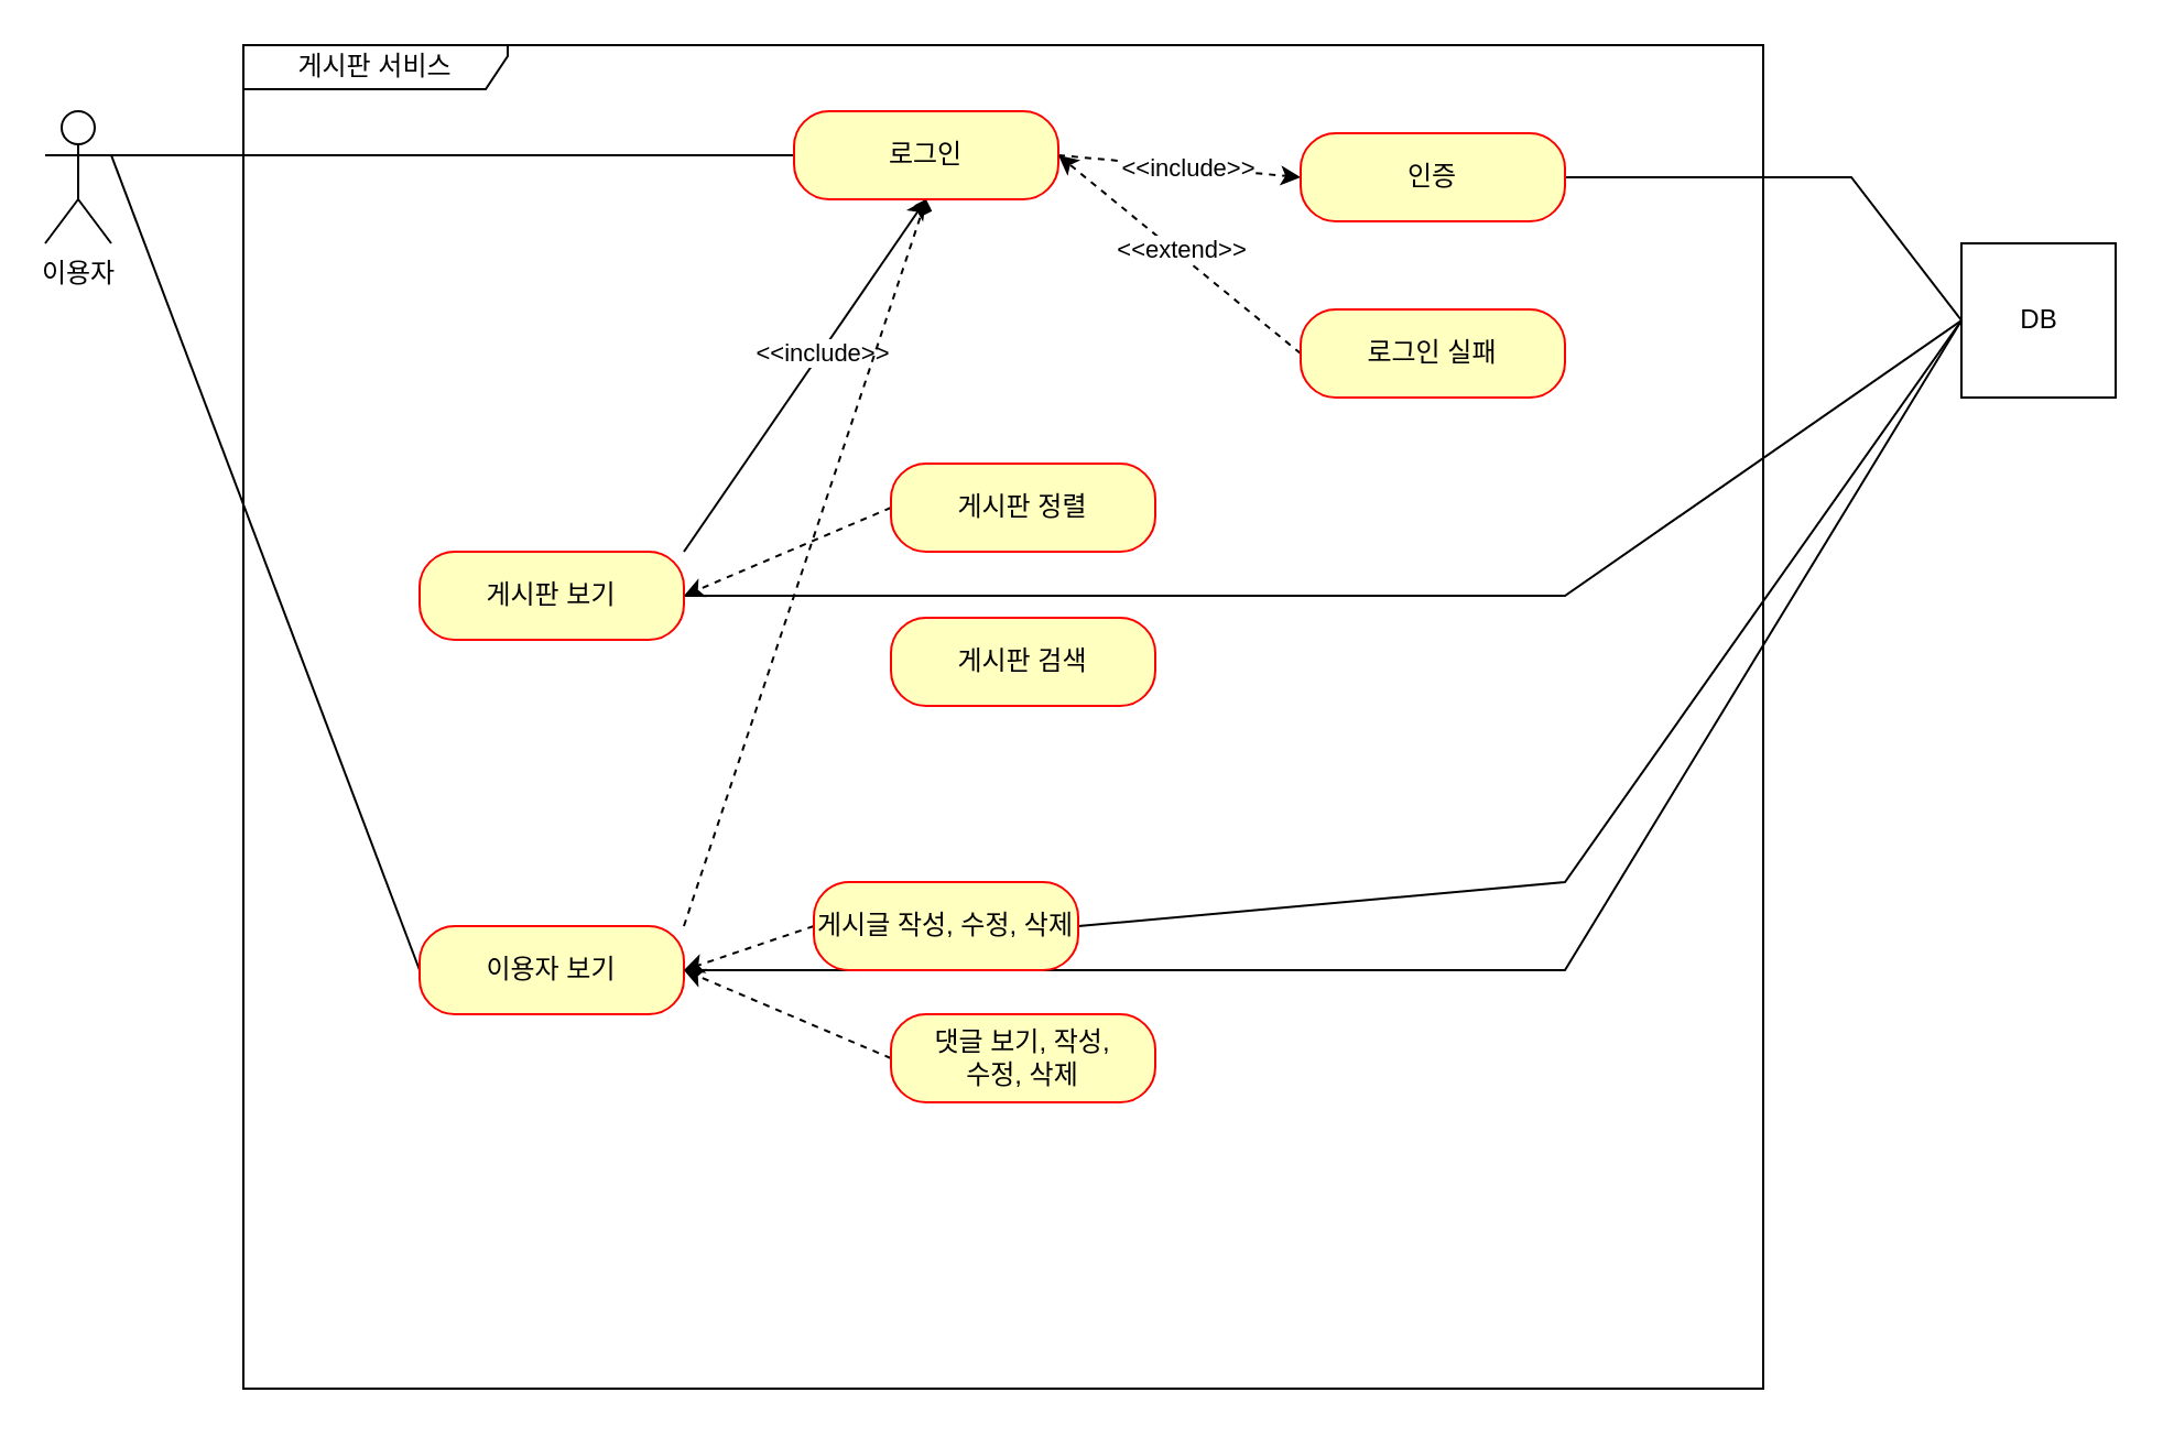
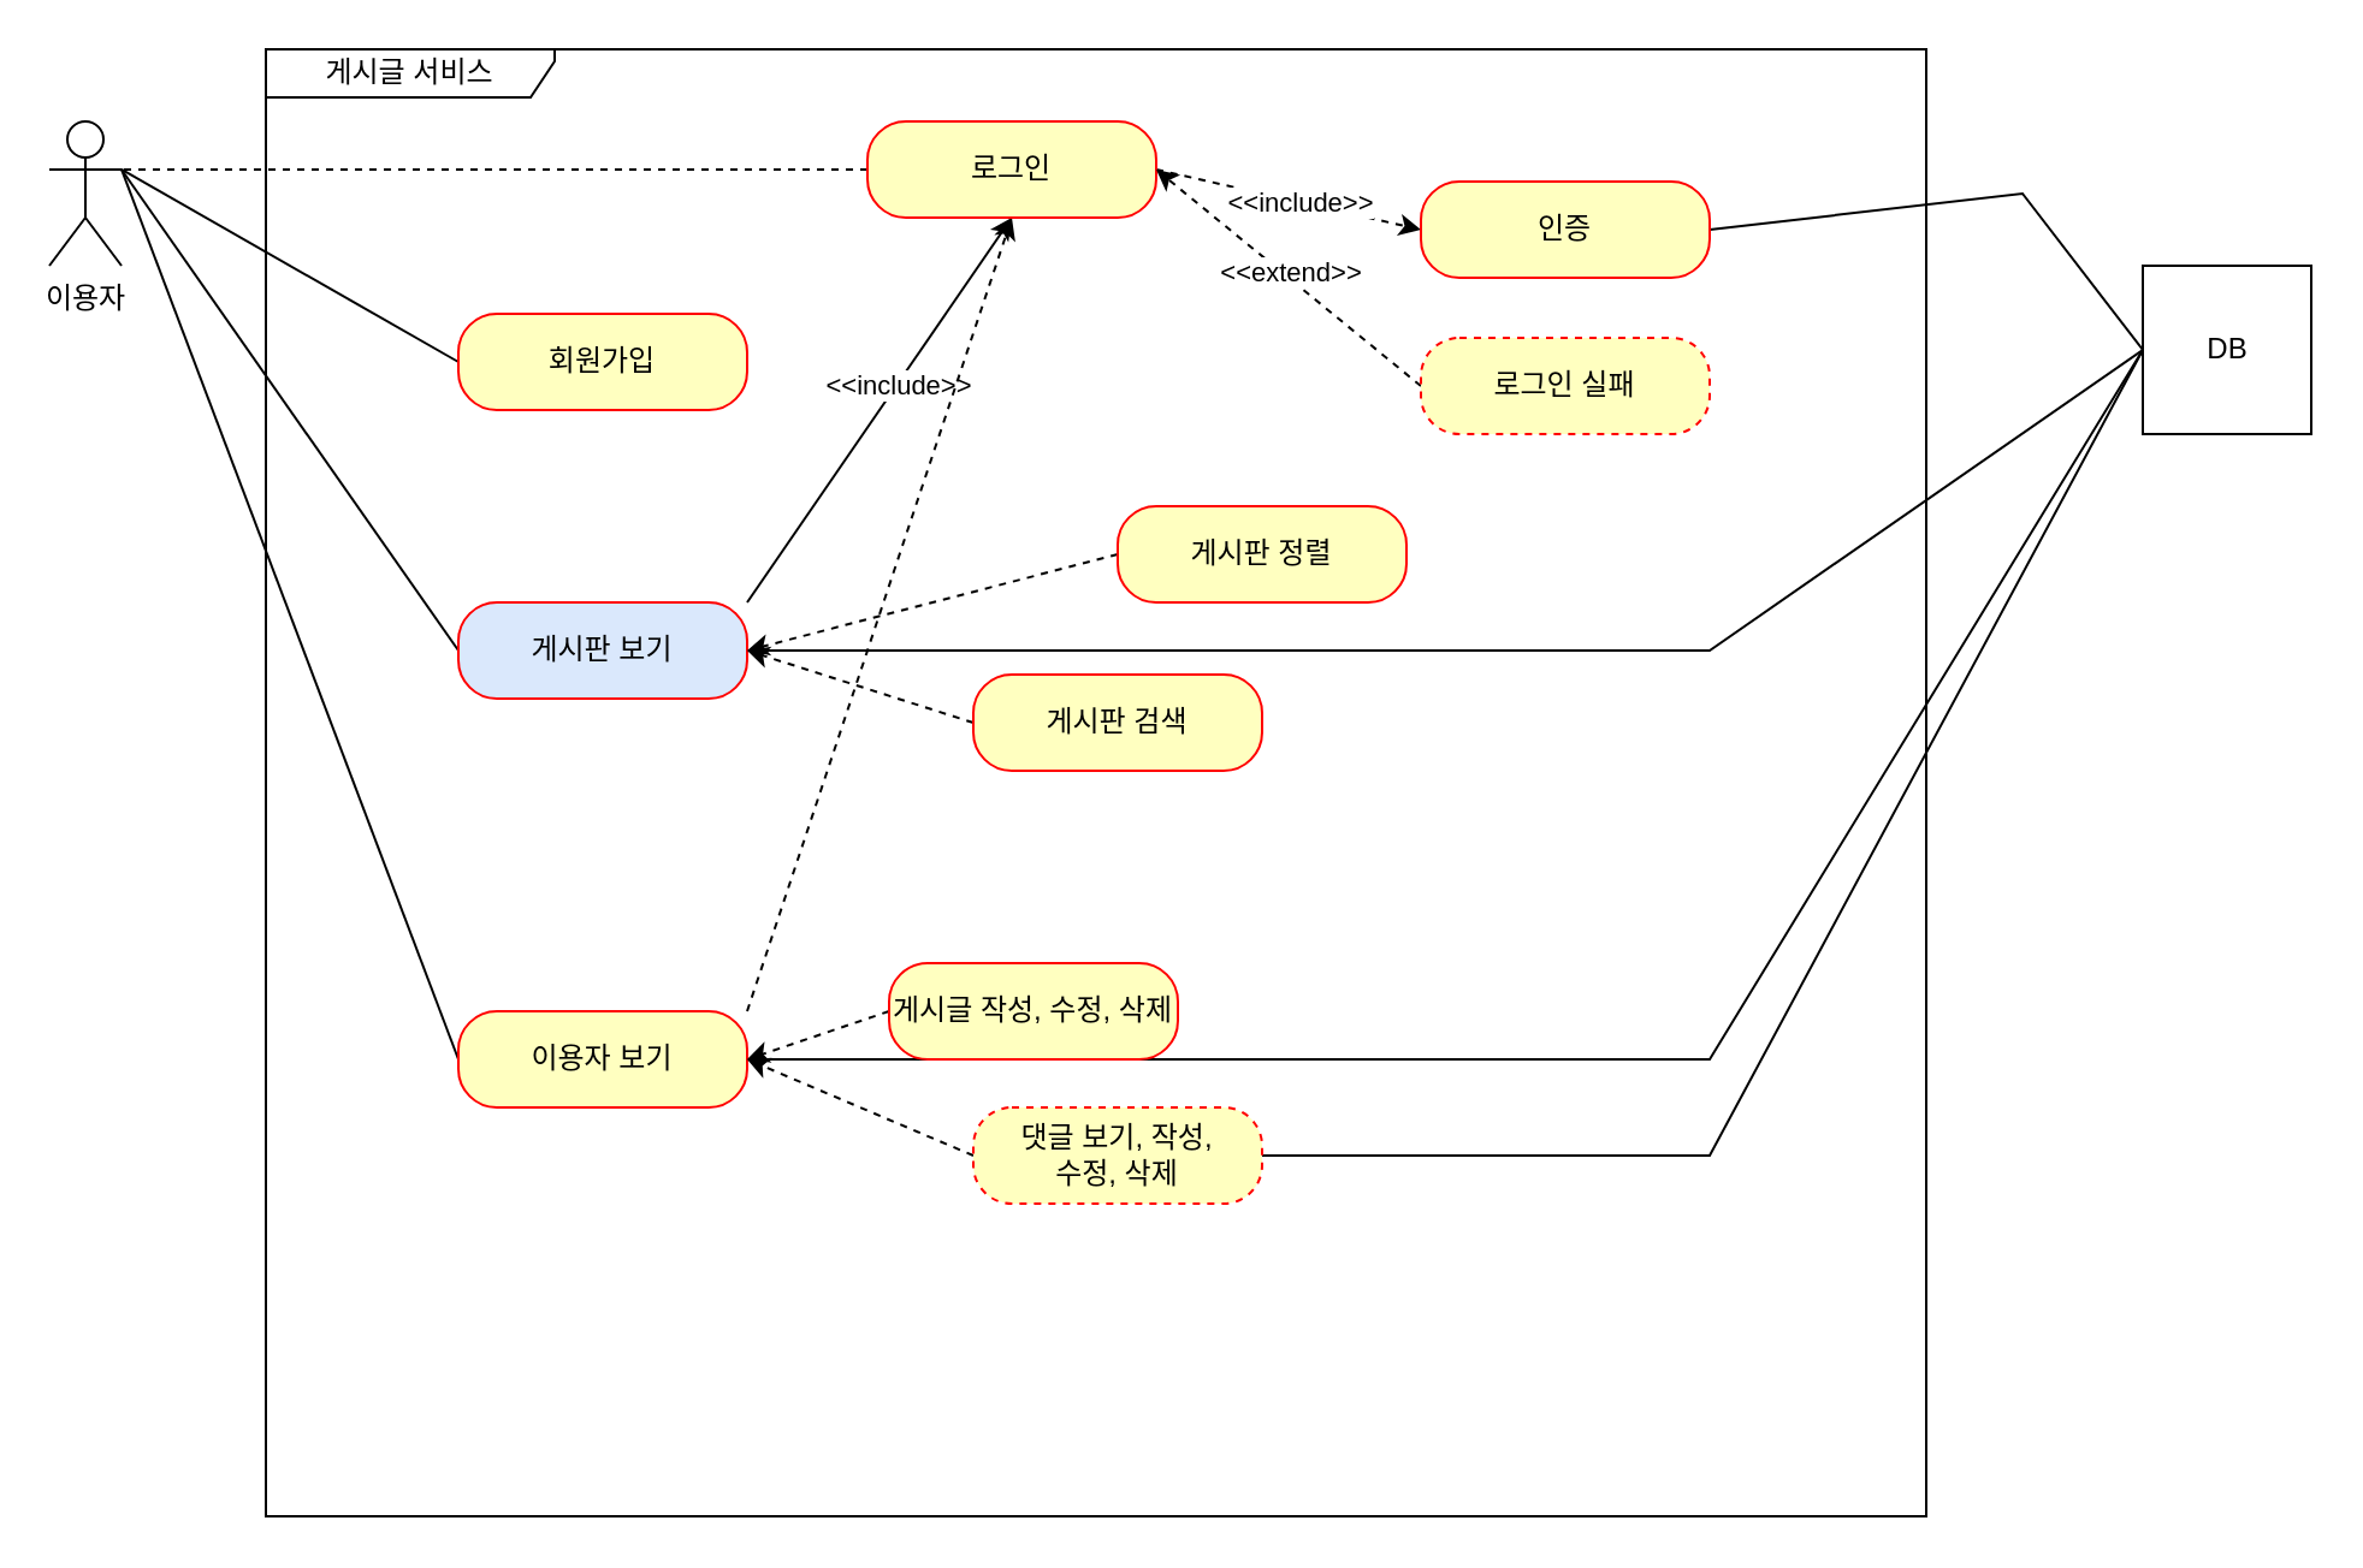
  <mxCell id="0" />
  <mxCell id="1" parent="0" />
- <mxCell id="2" value="게시판 서비스" style="shape=umlFrame;whiteSpace=wrap;html=1;width=120;height=20;" vertex="1" parent="1"><mxGeometry x="110" y="20" width="690" height="610" as="geometry" /></mxCell>
+ <mxCell id="2" value="게시글 서비스" style="shape=umlFrame;whiteSpace=wrap;html=1;width=120;height=20;" vertex="1" parent="1"><mxGeometry x="110" y="20" width="690" height="610" as="geometry" /></mxCell>
  <mxCell id="3" value="이용자" style="shape=umlActor;verticalLabelPosition=bottom;verticalAlign=top;html=1;" vertex="1" parent="1"><mxGeometry x="20" y="50" width="30" height="60" as="geometry" /></mxCell>
+ <mxCell id="4" style="rounded=0;orthogonalLoop=1;jettySize=auto;html=1;exitX=0;exitY=0.5;exitDx=0;exitDy=0;entryX=1;entryY=0.333;entryDx=0;entryDy=0;entryPerimeter=0;strokeColor=default;endArrow=none;endFill=0;" edge="1" parent="1" source="5" target="3"><mxGeometry relative="1" as="geometry" /></mxCell>
+ <mxCell id="5" value="회원가입" style="rounded=1;whiteSpace=wrap;html=1;arcSize=40;fontColor=#000000;fillColor=#ffffc0;strokeColor=#ff0000;" vertex="1" parent="1"><mxGeometry x="190" y="130" width="120" height="40" as="geometry" /></mxCell>
+ <mxCell id="6" style="rounded=0;orthogonalLoop=1;jettySize=auto;html=1;exitX=0;exitY=0.5;exitDx=0;exitDy=0;entryX=1;entryY=0.333;entryDx=0;entryDy=0;entryPerimeter=0;endArrow=none;endFill=0;strokeColor=default;" edge="1" parent="1" source="10" target="3"><mxGeometry relative="1" as="geometry" /></mxCell>
  <mxCell id="7" style="edgeStyle=none;rounded=0;orthogonalLoop=1;jettySize=auto;html=1;exitX=1;exitY=0;exitDx=0;exitDy=0;entryX=0.5;entryY=1;entryDx=0;entryDy=0;dashed=0;endArrow=classic;endFill=1;strokeColor=default;" edge="1" parent="1" source="10" target="18"><mxGeometry relative="1" as="geometry" /></mxCell>
  <mxCell id="8" value="&amp;lt;&amp;lt;include&amp;gt;&amp;gt;" style="edgeLabel;html=1;align=center;verticalAlign=middle;resizable=0;points=[];" vertex="1" connectable="0" parent="7"><mxGeometry x="0.134" relative="1" as="geometry"><mxPoint as="offset" /></mxGeometry></mxCell>
  <mxCell id="9" style="edgeStyle=none;rounded=0;orthogonalLoop=1;jettySize=auto;html=1;exitX=1;exitY=0.5;exitDx=0;exitDy=0;entryX=0;entryY=0.5;entryDx=0;entryDy=0;endArrow=none;endFill=0;strokeColor=default;" edge="1" parent="1" source="10" target="34"><mxGeometry relative="1" as="geometry"><Array as="points"><mxPoint x="710" y="270" /></Array></mxGeometry></mxCell>
- <mxCell id="10" value="게시판 보기" style="rounded=1;whiteSpace=wrap;html=1;arcSize=40;fontColor=#000000;fillColor=#ffffc0;strokeColor=#ff0000;" vertex="1" parent="1"><mxGeometry x="190" y="250" width="120" height="40" as="geometry" /></mxCell>
+ <mxCell id="10" value="게시판 보기" style="rounded=1;whiteSpace=wrap;html=1;arcSize=40;fontColor=#000000;fillColor=#dae8fc;strokeColor=#ff0000;" vertex="1" parent="1"><mxGeometry x="190" y="250" width="120" height="40" as="geometry" /></mxCell>
  <mxCell id="11" style="rounded=0;orthogonalLoop=1;jettySize=auto;html=1;exitX=0;exitY=0.5;exitDx=0;exitDy=0;entryX=1;entryY=0.333;entryDx=0;entryDy=0;entryPerimeter=0;endArrow=none;endFill=0;strokeColor=default;" edge="1" parent="1" source="14" target="3"><mxGeometry relative="1" as="geometry" /></mxCell>
- <mxCell id="12" style="edgeStyle=none;rounded=0;orthogonalLoop=1;jettySize=auto;html=1;exitX=1;exitY=0;exitDx=0;exitDy=0;dashed=1;endArrow=diamond;endFill=1;strokeColor=default;entryX=0.5;entryY=1;entryDx=0;entryDy=0;" edge="1" parent="1" source="14" target="18"><mxGeometry relative="1" as="geometry"><mxPoint x="420" y="100" as="targetPoint" /></mxGeometry></mxCell>
+ <mxCell id="12" style="edgeStyle=none;rounded=0;orthogonalLoop=1;jettySize=auto;html=1;exitX=1;exitY=0;exitDx=0;exitDy=0;dashed=1;endArrow=classic;endFill=1;strokeColor=default;entryX=0.5;entryY=1;entryDx=0;entryDy=0;" edge="1" parent="1" source="14" target="18"><mxGeometry relative="1" as="geometry"><mxPoint x="420" y="100" as="targetPoint" /></mxGeometry></mxCell>
  <mxCell id="13" style="edgeStyle=none;rounded=0;orthogonalLoop=1;jettySize=auto;html=1;exitX=1;exitY=0.5;exitDx=0;exitDy=0;entryX=0;entryY=0.5;entryDx=0;entryDy=0;endArrow=none;endFill=0;strokeColor=default;" edge="1" parent="1" source="14" target="34"><mxGeometry relative="1" as="geometry"><Array as="points"><mxPoint x="710" y="440" /></Array></mxGeometry></mxCell>
  <mxCell id="14" value="이용자 보기" style="rounded=1;whiteSpace=wrap;html=1;arcSize=40;fontColor=#000000;fillColor=#ffffc0;strokeColor=#ff0000;" vertex="1" parent="1"><mxGeometry x="190" y="420" width="120" height="40" as="geometry" /></mxCell>
- <mxCell id="15" style="rounded=0;orthogonalLoop=1;jettySize=auto;html=1;exitX=0;exitY=0.5;exitDx=0;exitDy=0;entryX=1;entryY=0.333;entryDx=0;entryDy=0;entryPerimeter=0;endArrow=none;endFill=0;strokeColor=default;" edge="1" parent="1" source="18" target="3"><mxGeometry relative="1" as="geometry" /></mxCell>
+ <mxCell id="15" style="rounded=0;orthogonalLoop=1;jettySize=auto;html=1;exitX=0;exitY=0.5;exitDx=0;exitDy=0;entryX=1;entryY=0.333;entryDx=0;entryDy=0;entryPerimeter=0;endArrow=none;endFill=0;strokeColor=default;dashed=1;" edge="1" parent="1" source="18" target="3"><mxGeometry relative="1" as="geometry" /></mxCell>
  <mxCell id="16" style="edgeStyle=none;rounded=0;orthogonalLoop=1;jettySize=auto;html=1;exitX=1;exitY=0.5;exitDx=0;exitDy=0;entryX=0;entryY=0.5;entryDx=0;entryDy=0;endArrow=classic;endFill=1;strokeColor=default;dashed=1;" edge="1" parent="1" source="18" target="20"><mxGeometry relative="1" as="geometry" /></mxCell>
  <mxCell id="17" value="&amp;lt;&amp;lt;include&amp;gt;&amp;gt;" style="edgeLabel;html=1;align=center;verticalAlign=middle;resizable=0;points=[];" vertex="1" connectable="0" parent="16"><mxGeometry x="0.075" relative="1" as="geometry"><mxPoint as="offset" /></mxGeometry></mxCell>
  <mxCell id="18" value="로그인" style="rounded=1;whiteSpace=wrap;html=1;arcSize=40;fontColor=#000000;fillColor=#ffffc0;strokeColor=#ff0000;" vertex="1" parent="1"><mxGeometry x="360" y="50" width="120" height="40" as="geometry" /></mxCell>
  <mxCell id="19" style="edgeStyle=none;rounded=0;orthogonalLoop=1;jettySize=auto;html=1;exitX=1;exitY=0.5;exitDx=0;exitDy=0;entryX=0;entryY=0.5;entryDx=0;entryDy=0;endArrow=none;endFill=0;strokeColor=default;" edge="1" parent="1" source="20" target="34"><mxGeometry relative="1" as="geometry"><Array as="points"><mxPoint x="840" y="80" /></Array></mxGeometry></mxCell>
- <mxCell id="20" value="인증" style="rounded=1;whiteSpace=wrap;html=1;arcSize=40;fontColor=#000000;fillColor=#ffffc0;strokeColor=#ff0000;" vertex="1" parent="1"><mxGeometry x="590" y="60" width="120" height="40" as="geometry" /></mxCell>
+ <mxCell id="20" value="인증" style="rounded=1;whiteSpace=wrap;html=1;arcSize=40;fontColor=#000000;fillColor=#ffffc0;strokeColor=#ff0000;" vertex="1" parent="1"><mxGeometry x="590" y="75" width="120" height="40" as="geometry" /></mxCell>
  <mxCell id="21" style="edgeStyle=none;rounded=0;orthogonalLoop=1;jettySize=auto;html=1;exitX=0;exitY=0.5;exitDx=0;exitDy=0;entryX=1;entryY=0.5;entryDx=0;entryDy=0;endArrow=classic;endFill=1;strokeColor=default;dashed=1;" edge="1" parent="1" source="23" target="18"><mxGeometry relative="1" as="geometry" /></mxCell>
  <mxCell id="22" value="&amp;lt;&amp;lt;extend&amp;gt;&amp;gt;" style="edgeLabel;html=1;align=center;verticalAlign=middle;resizable=0;points=[];" vertex="1" connectable="0" parent="21"><mxGeometry x="0.017" y="-2" relative="1" as="geometry"><mxPoint as="offset" /></mxGeometry></mxCell>
- <mxCell id="23" value="로그인 실패" style="rounded=1;whiteSpace=wrap;html=1;arcSize=40;fontColor=#000000;fillColor=#ffffc0;strokeColor=#ff0000;" vertex="1" parent="1"><mxGeometry x="590" y="140" width="120" height="40" as="geometry" /></mxCell>
+ <mxCell id="23" value="로그인 실패" style="rounded=1;whiteSpace=wrap;html=1;arcSize=40;fontColor=#000000;fillColor=#ffffc0;strokeColor=#ff0000;dashed=1;" vertex="1" parent="1"><mxGeometry x="590" y="140" width="120" height="40" as="geometry" /></mxCell>
  <mxCell id="24" style="edgeStyle=none;rounded=0;orthogonalLoop=1;jettySize=auto;html=1;exitX=0;exitY=0.5;exitDx=0;exitDy=0;dashed=1;endArrow=classic;endFill=1;strokeColor=default;entryX=1;entryY=0.5;entryDx=0;entryDy=0;" edge="1" parent="1" source="25" target="10"><mxGeometry relative="1" as="geometry" /></mxCell>
- <mxCell id="25" value="게시판 정렬" style="rounded=1;whiteSpace=wrap;html=1;arcSize=40;fontColor=#000000;fillColor=#ffffc0;strokeColor=#ff0000;" vertex="1" parent="1"><mxGeometry x="404" y="210" width="120" height="40" as="geometry" /></mxCell>
+ <mxCell id="25" value="게시판 정렬" style="rounded=1;whiteSpace=wrap;html=1;arcSize=40;fontColor=#000000;fillColor=#ffffc0;strokeColor=#ff0000;" vertex="1" parent="1"><mxGeometry x="464" y="210" width="120" height="40" as="geometry" /></mxCell>
+ <mxCell id="26" style="edgeStyle=none;rounded=0;orthogonalLoop=1;jettySize=auto;html=1;exitX=0;exitY=0.5;exitDx=0;exitDy=0;dashed=1;endArrow=classic;endFill=1;strokeColor=default;entryX=1;entryY=0.5;entryDx=0;entryDy=0;" edge="1" parent="1" source="27" target="10"><mxGeometry relative="1" as="geometry"><mxPoint x="310" y="230" as="targetPoint" /></mxGeometry></mxCell>
  <mxCell id="27" value="게시판 검색" style="rounded=1;whiteSpace=wrap;html=1;arcSize=40;fontColor=#000000;fillColor=#ffffc0;strokeColor=#ff0000;" vertex="1" parent="1"><mxGeometry x="404" y="280" width="120" height="40" as="geometry" /></mxCell>
  <mxCell id="28" style="edgeStyle=none;rounded=0;orthogonalLoop=1;jettySize=auto;html=1;exitX=0;exitY=0.5;exitDx=0;exitDy=0;entryX=1;entryY=0.5;entryDx=0;entryDy=0;dashed=1;endArrow=classic;endFill=1;strokeColor=default;" edge="1" parent="1" source="30" target="14"><mxGeometry relative="1" as="geometry" /></mxCell>
- <mxCell id="29" style="edgeStyle=none;rounded=0;orthogonalLoop=1;jettySize=auto;html=1;exitX=1;exitY=0.5;exitDx=0;exitDy=0;endArrow=none;endFill=0;strokeColor=default;entryX=0;entryY=0.5;entryDx=0;entryDy=0;" edge="1" parent="1" source="30" target="34"><mxGeometry relative="1" as="geometry"><mxPoint x="890" y="150" as="targetPoint" /><Array as="points"><mxPoint x="710" y="400" /></Array></mxGeometry></mxCell>
  <mxCell id="30" value="게시글 작성, 수정, 삭제" style="rounded=1;whiteSpace=wrap;html=1;arcSize=40;fontColor=#000000;fillColor=#ffffc0;strokeColor=#ff0000;" vertex="1" parent="1"><mxGeometry x="369" y="400" width="120" height="40" as="geometry" /></mxCell>
  <mxCell id="31" style="edgeStyle=none;rounded=0;orthogonalLoop=1;jettySize=auto;html=1;exitX=0;exitY=0.5;exitDx=0;exitDy=0;entryX=1;entryY=0.5;entryDx=0;entryDy=0;dashed=1;endArrow=classic;endFill=1;strokeColor=default;" edge="1" parent="1" source="33" target="14"><mxGeometry relative="1" as="geometry" /></mxCell>
- <mxCell id="33" value="댓글 보기, 작성, &lt;br&gt;수정, 삭제" style="rounded=1;whiteSpace=wrap;html=1;arcSize=40;fontColor=#000000;fillColor=#ffffc0;strokeColor=#ff0000;" vertex="1" parent="1"><mxGeometry x="404" y="460" width="120" height="40" as="geometry" /></mxCell>
+ <mxCell id="32" style="edgeStyle=none;rounded=0;orthogonalLoop=1;jettySize=auto;html=1;exitX=1;exitY=0.5;exitDx=0;exitDy=0;entryX=0;entryY=0.5;entryDx=0;entryDy=0;endArrow=none;endFill=0;strokeColor=default;" edge="1" parent="1" source="33" target="34"><mxGeometry relative="1" as="geometry"><Array as="points"><mxPoint x="710" y="480" /></Array></mxGeometry></mxCell>
+ <mxCell id="33" value="댓글 보기, 작성, &lt;br&gt;수정, 삭제" style="rounded=1;whiteSpace=wrap;html=1;arcSize=40;fontColor=#000000;fillColor=#ffffc0;strokeColor=#ff0000;dashed=1;" vertex="1" parent="1"><mxGeometry x="404" y="460" width="120" height="40" as="geometry" /></mxCell>
  <mxCell id="34" value="DB" style="html=1;dropTarget=0;" vertex="1" parent="1"><mxGeometry x="890" y="110" width="70" height="70" as="geometry" /></mxCell>
